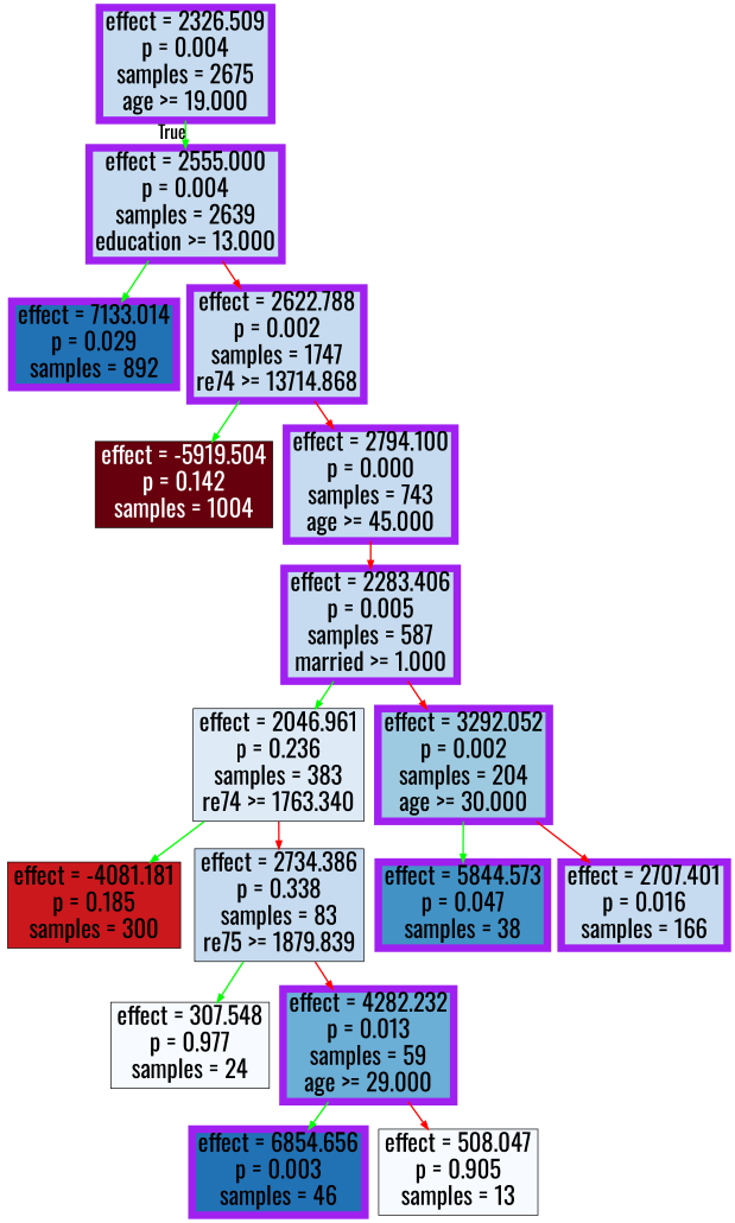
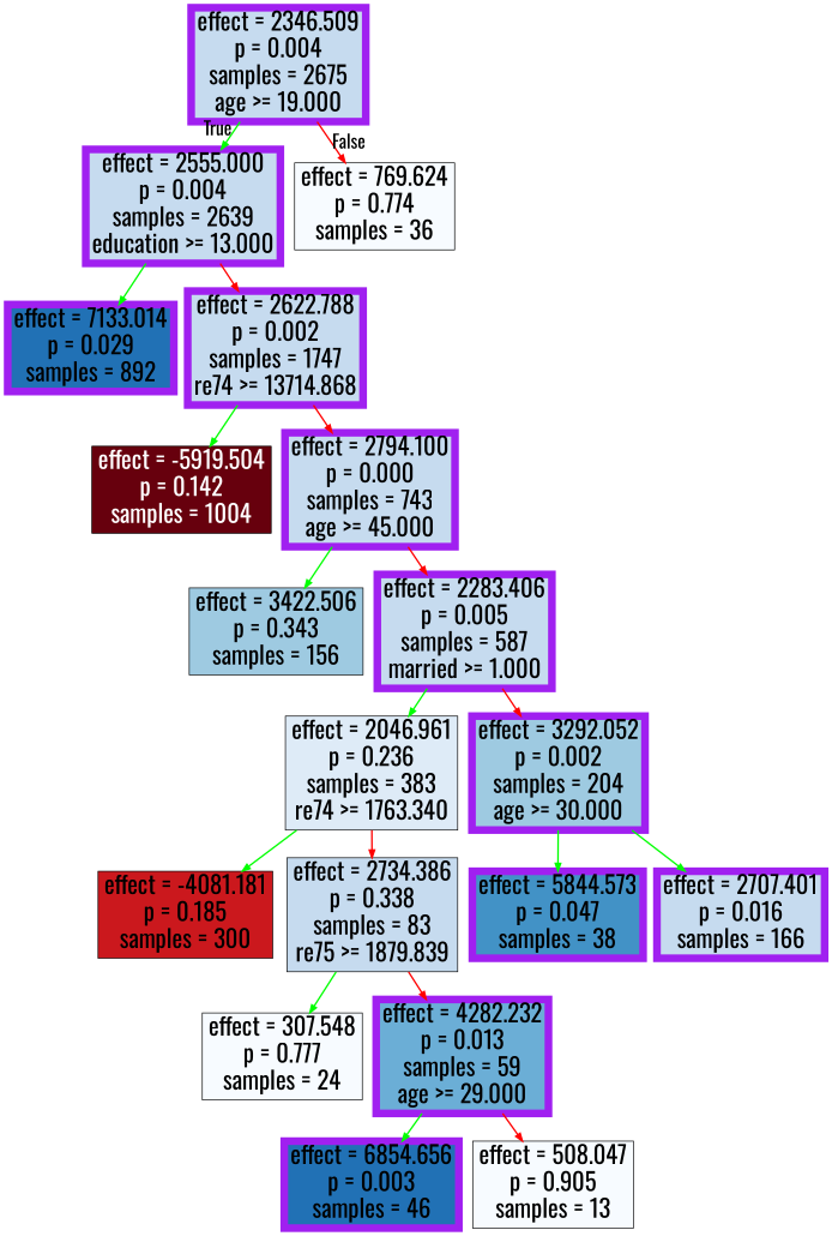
  digraph {
    fontname=Oswald
    node [color=purple fillcolor="/blues9/3" fontname=Oswald fontsize=32 penwidth=10.0 shape=box style=filled]
    edge [color=green fontname=Oswald fontsize=24 penwidth=2]
-   n1 [label="effect = 2326.509\np = 0.004\nsamples = 2675\nage >= 19.000\n"]
+   n1 [label="effect = 2346.509\np = 0.004\nsamples = 2675\nage >= 19.000\n"]
    n2 [label="effect = 2555.000\np = 0.004\nsamples = 2639\neducation >= 13.000\n"]
+   n3 [fillcolor="/blues9/1" label="effect = 769.624\np = 0.774\nsamples = 36" color="" penwidth=""]
    n4 [fillcolor="/blues9/7" label="effect = 7133.014\np = 0.029\nsamples = 892"]
    n5 [label="effect = 2622.788\np = 0.002\nsamples = 1747\nre74 >= 13714.868\n"]
    n6 [fillcolor="/reds9/9" fontcolor=white label="effect = -5919.504\np = 0.142\nsamples = 1004" color="" penwidth=""]
    n7 [label="effect = 2794.100\np = 0.000\nsamples = 743\nage >= 45.000\n"]
+   n8 [fillcolor="/blues9/4" label="effect = 3422.506\np = 0.343\nsamples = 156" color="" penwidth=""]
    n9 [label="effect = 2283.406\np = 0.005\nsamples = 587\nmarried >= 1.000\n"]
    n10 [fillcolor="/blues9/2" label="effect = 2046.961\np = 0.236\nsamples = 383\nre74 >= 1763.340\n" color="" penwidth=""]
    n11 [fillcolor="/blues9/4" label="effect = 3292.052\np = 0.002\nsamples = 204\nage >= 30.000\n"]
    n12 [fillcolor="/reds9/7" label="effect = -4081.181\np = 0.185\nsamples = 300" color="" penwidth=""]
    n13 [label="effect = 2734.386\np = 0.338\nsamples = 83\nre75 >= 1879.839\n" color="" penwidth=""]
    n14 [fillcolor="/blues9/6" label="effect = 5844.573\np = 0.047\nsamples = 38"]
    n15 [label="effect = 2707.401\np = 0.016\nsamples = 166"]
-   n16 [fillcolor="/blues9/1" label="effect = 307.548\np = 0.977\nsamples = 24" color="" penwidth=""]
+   n16 [fillcolor="/blues9/1" label="effect = 307.548\np = 0.777\nsamples = 24" color="" penwidth=""]
    n17 [fillcolor="/blues9/5" label="effect = 4282.232\np = 0.013\nsamples = 59\nage >= 29.000\n"]
    n18 [fillcolor="/blues9/7" label="effect = 6854.656\np = 0.003\nsamples = 46"]
    n19 [fillcolor="/blues9/1" label="effect = 508.047\np = 0.905\nsamples = 13" color="" penwidth=""]
    n1 -> n2 [headlabel=True labelangle=45 labeldistance=2.5]
+   n1 -> n3 [color=red headlabel=False labelangle=-45 labeldistance=2.5]
    n2 -> n4
    n2 -> n5 [color=red]
    n5 -> n6
    n5 -> n7 [color=red]
+   n7 -> n8
    n7 -> n9 [color=red]
    n9 -> n10
    n9 -> n11 [color=red]
    n10 -> n12
    n10 -> n13 [color=red]
    n11 -> n14
-   n11 -> n15 [color=red]
+   n11 -> n15
    n13 -> n16
    n13 -> n17 [color=red]
    n17 -> n18
    n17 -> n19 [color=red]
  }
